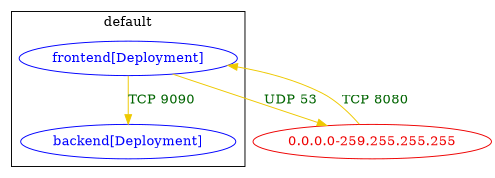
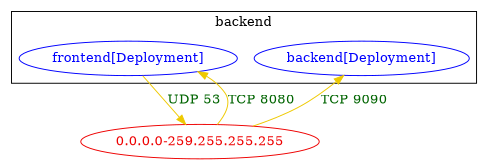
  digraph {
    node [color=blue fontcolor=blue]
    edge [color=gold2 fontcolor=darkgreen weight=1]
    n1 [label="backend[Deployment]"]
    n2 [label="frontend[Deployment]"]
    n3 [color=red2 fontcolor=red2 label="0.0.0.0-259.255.255.255"]
    subgraph cluster_1 {
-     label=default
+     label=backend
      n1
      n2
    }
-   n2 -> n1 [label="TCP 9090"]
+   n3 -> n1 [label="TCP 9090"]
    n2 -> n3 [label="UDP 53"]
    n3 -> n2 [label="TCP 8080" weight=0.5]
  }
